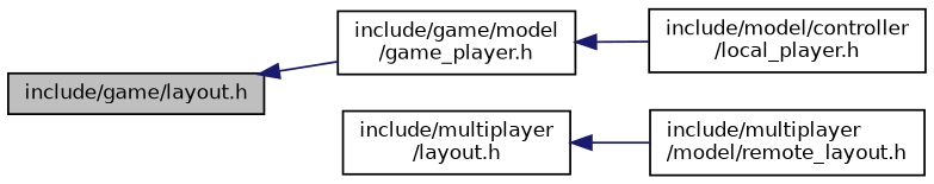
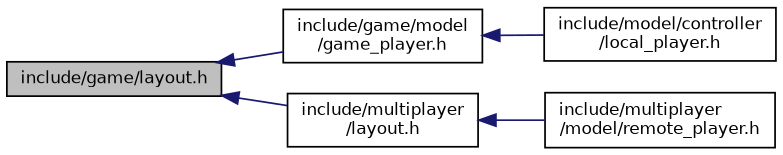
  digraph {
    rankdir=LR
    node [color=black fillcolor=white fontname=Helvetica fontsize=10 shape=record style=filled]
    edge [color=midnightblue dir=back fontname=Helvetica fontsize=10 labelfontname=Helvetica labelfontsize=10 style=solid]
    n1 [fillcolor=grey75 fontcolor=black height=0.2 label="include/game/layout.h" width=0.4]
    n2 [height=0.2 label="include/game/model\l/game_player.h" width=0.4]
    n3 [height=0.2 label="include/multiplayer\l/layout.h" width=0.4]
    n4 [height=0.2 label="include/model/controller\l/local_player.h" width=0.4]
-   n5 [height=0.2 label="include/multiplayer\l/model/remote_layout.h" width=0.4]
+   n5 [height=0.2 label="include/multiplayer\l/model/remote_player.h" width=0.4]
    n1 -> n2
+   n1 -> n3
    n2 -> n4
    n3 -> n5
  }
